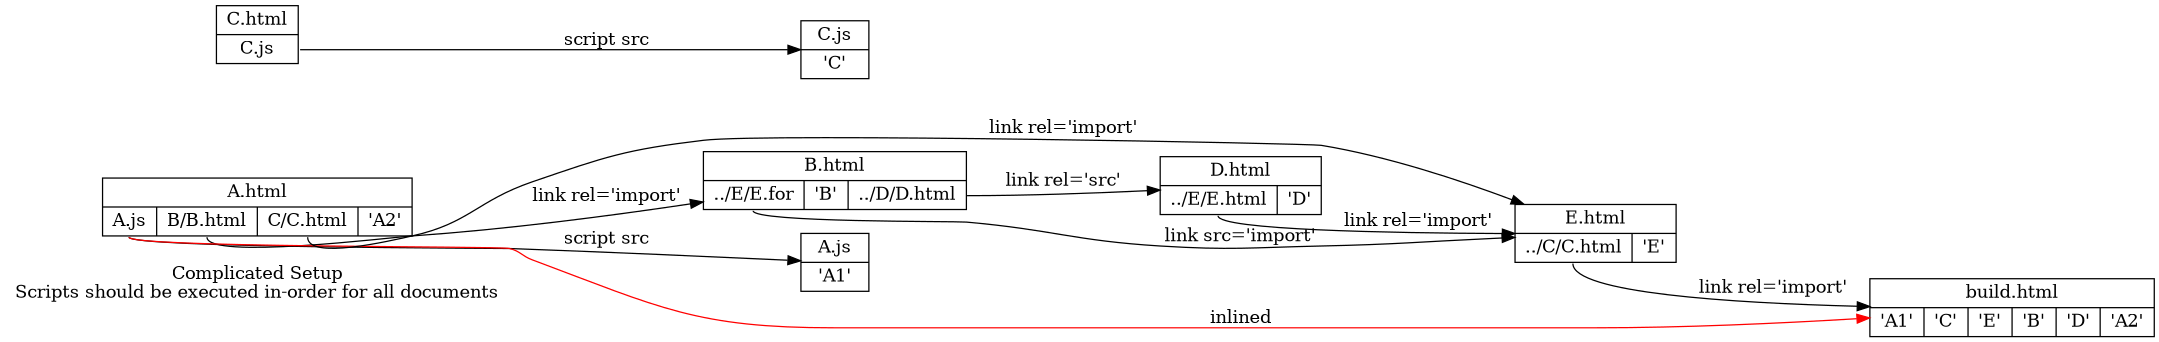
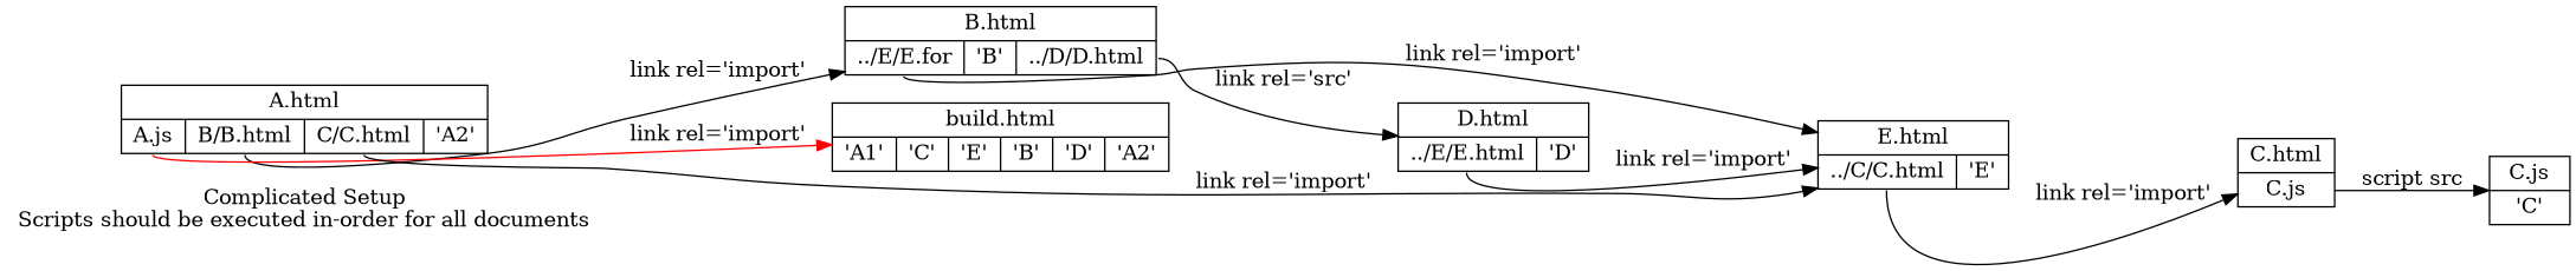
  digraph {
    fontname="sans-serif"
    rankdir=LR
    node [shape=record]
    edge [tailport=js]
    n1 [label="Complicated Setup\nScripts should be executed in-order for all documents" shape=plaintext]
    n2 [label="A.html|{<js> A.js | <B> B/B.html | <C> C/C.html | 'A2'}"]
-   n3 [label="A.js|'A1'"]
    n4 [label="B.html|{<E> ../E/E.for | 'B' | <D> ../D/D.html}"]
    n5 [label="build.html|{'A1'|'C'|'E'|'B'|'D'|'A2'}"]
    n6 [label="E.html|{<C> ../C/C.html | 'E'}"]
    n7 [label="D.html|{<E> ../E/E.html | 'D'}"]
    n8 [label="C.html|<js> C.js"]
    n9 [label="C.js|'C'"]
-   n2 -> n3 [label="script src"]
    n2 -> n4 [label="link rel='import'" tailport=B]
-   n2 -> n5 [color=red label=inlined]
+   n2 -> n5 [color=red label="link rel='import'"]
    n2 -> n6 [label="link rel='import'" tailport=C]
-   n4 -> n6 [label="link src='import'" tailport=E]
+   n4 -> n6 [label="link rel='import'" tailport=E]
    n4 -> n7 [label="link rel='src'" tailport=D]
-   n6 -> n5 [label="link rel='import'" tailport=C]
+   n6 -> n8 [label="link rel='import'" tailport=C]
    n7 -> n6 [label="link rel='import'" tailport=E]
    n8 -> n9 [label="script src"]
  }
